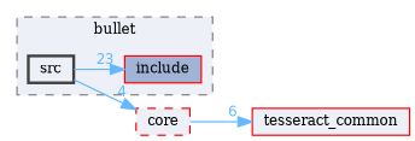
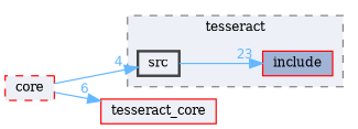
  digraph {
    compound=true
    fontname="DejaVu Serif"
    rankdir=LR
    node [color=red fillcolor="#edf0f7" fontname="DejaVu Serif" fontsize=10 shape=box style=filled]
    edge [color=steelblue1 fontcolor=steelblue1 fontname="DejaVu Serif" fontsize=10 labeldistance=1.5 labelfontname=Helvetica labelfontsize=10]
    n1 [fillcolor="#a2b4d6" height=0.2 label=include width=0.4]
    n2 [color=grey25 height=0.2 label=src style="filled,bold" width=0.4]
    n3 [height=0.2 label=core style="filled,dashed" width=0.4]
-   n4 [height=0.2 label=tesseract_common width=0.4]
+   n4 [height=0.2 label=tesseract_core width=0.4]
    subgraph cluster_1 {
      bgcolor="#edf0f7"
      fontsize=10
-     label=bullet
+     label=tesseract
      pencolor=grey50
      style="filled,dashed"
      n1
      n2
    }
    n2 -> n1 [headlabel=23]
-   n2 -> n3 [headlabel=4]
+   n3 -> n2 [headlabel=4]
    n3 -> n4 [headlabel=6]
  }
